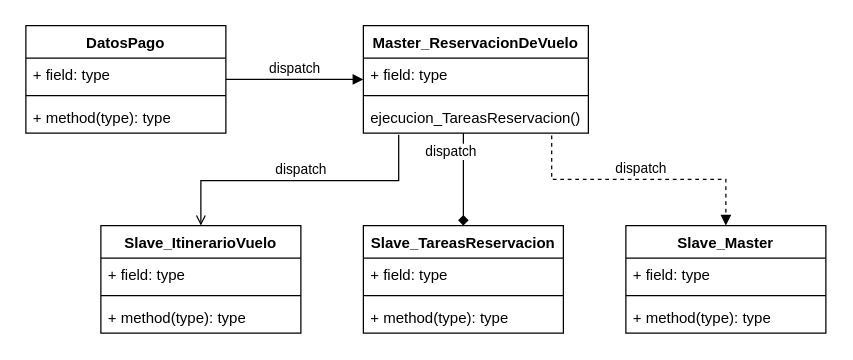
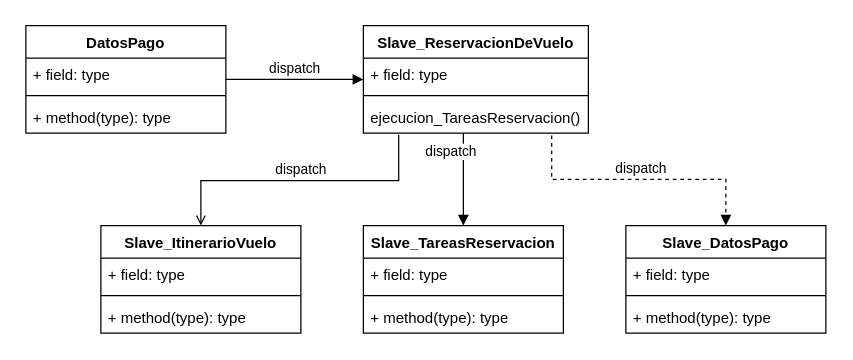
  <mxCell id="0" />
  <mxCell id="1" parent="0" />
- <mxCell id="2" value="Master_ReservacionDeVuelo" style="swimlane;fontStyle=1;align=center;verticalAlign=top;childLayout=stackLayout;horizontal=1;startSize=26;horizontalStack=0;resizeParent=1;resizeParentMax=0;resizeLast=0;collapsible=1;marginBottom=0;whiteSpace=wrap;html=1;" vertex="1" parent="1"><mxGeometry x="290" y="20" width="180" height="86" as="geometry" /></mxCell>
+ <mxCell id="2" value="Slave_ReservacionDeVuelo" style="swimlane;fontStyle=1;align=center;verticalAlign=top;childLayout=stackLayout;horizontal=1;startSize=26;horizontalStack=0;resizeParent=1;resizeParentMax=0;resizeLast=0;collapsible=1;marginBottom=0;whiteSpace=wrap;html=1;" vertex="1" parent="1"><mxGeometry x="290" y="20" width="180" height="86" as="geometry" /></mxCell>
  <mxCell id="3" value="+ field: type" style="text;strokeColor=none;fillColor=none;align=left;verticalAlign=top;spacingLeft=4;spacingRight=4;overflow=hidden;rotatable=0;points=[[0,0.5],[1,0.5]];portConstraint=eastwest;whiteSpace=wrap;html=1;" vertex="1" parent="2"><mxGeometry y="26" width="180" height="26" as="geometry" /></mxCell>
  <mxCell id="4" value="" style="line;strokeWidth=1;fillColor=none;align=left;verticalAlign=middle;spacingTop=-1;spacingLeft=3;spacingRight=3;rotatable=0;labelPosition=right;points=[];portConstraint=eastwest;strokeColor=inherit;" vertex="1" parent="2"><mxGeometry y="52" width="180" height="8" as="geometry" /></mxCell>
  <mxCell id="5" value="ejecucion_TareasReservacion()" style="text;strokeColor=none;fillColor=none;align=left;verticalAlign=top;spacingLeft=4;spacingRight=4;overflow=hidden;rotatable=0;points=[[0,0.5],[1,0.5]];portConstraint=eastwest;whiteSpace=wrap;html=1;" vertex="1" parent="2"><mxGeometry y="60" width="180" height="26" as="geometry" /></mxCell>
  <mxCell id="6" value="DatosPago" style="swimlane;fontStyle=1;align=center;verticalAlign=top;childLayout=stackLayout;horizontal=1;startSize=26;horizontalStack=0;resizeParent=1;resizeParentMax=0;resizeLast=0;collapsible=1;marginBottom=0;whiteSpace=wrap;html=1;" vertex="1" parent="1"><mxGeometry x="20" y="20" width="160" height="86" as="geometry" /></mxCell>
  <mxCell id="7" value="+ field: type" style="text;strokeColor=none;fillColor=none;align=left;verticalAlign=top;spacingLeft=4;spacingRight=4;overflow=hidden;rotatable=0;points=[[0,0.5],[1,0.5]];portConstraint=eastwest;whiteSpace=wrap;html=1;" vertex="1" parent="6"><mxGeometry y="26" width="160" height="26" as="geometry" /></mxCell>
  <mxCell id="8" value="" style="line;strokeWidth=1;fillColor=none;align=left;verticalAlign=middle;spacingTop=-1;spacingLeft=3;spacingRight=3;rotatable=0;labelPosition=right;points=[];portConstraint=eastwest;strokeColor=inherit;" vertex="1" parent="6"><mxGeometry y="52" width="160" height="8" as="geometry" /></mxCell>
  <mxCell id="9" value="+ method(type): type" style="text;strokeColor=none;fillColor=none;align=left;verticalAlign=top;spacingLeft=4;spacingRight=4;overflow=hidden;rotatable=0;points=[[0,0.5],[1,0.5]];portConstraint=eastwest;whiteSpace=wrap;html=1;" vertex="1" parent="6"><mxGeometry y="60" width="160" height="26" as="geometry" /></mxCell>
  <mxCell id="10" value="Slave_ItinerarioVuelo" style="swimlane;fontStyle=1;align=center;verticalAlign=top;childLayout=stackLayout;horizontal=1;startSize=26;horizontalStack=0;resizeParent=1;resizeParentMax=0;resizeLast=0;collapsible=1;marginBottom=0;whiteSpace=wrap;html=1;" vertex="1" parent="1"><mxGeometry x="80" y="180" width="160" height="86" as="geometry" /></mxCell>
  <mxCell id="11" value="+ field: type" style="text;strokeColor=none;fillColor=none;align=left;verticalAlign=top;spacingLeft=4;spacingRight=4;overflow=hidden;rotatable=0;points=[[0,0.5],[1,0.5]];portConstraint=eastwest;whiteSpace=wrap;html=1;" vertex="1" parent="10"><mxGeometry y="26" width="160" height="26" as="geometry" /></mxCell>
  <mxCell id="12" value="" style="line;strokeWidth=1;fillColor=none;align=left;verticalAlign=middle;spacingTop=-1;spacingLeft=3;spacingRight=3;rotatable=0;labelPosition=right;points=[];portConstraint=eastwest;strokeColor=inherit;" vertex="1" parent="10"><mxGeometry y="52" width="160" height="8" as="geometry" /></mxCell>
  <mxCell id="13" value="+ method(type): type" style="text;strokeColor=none;fillColor=none;align=left;verticalAlign=top;spacingLeft=4;spacingRight=4;overflow=hidden;rotatable=0;points=[[0,0.5],[1,0.5]];portConstraint=eastwest;whiteSpace=wrap;html=1;" vertex="1" parent="10"><mxGeometry y="60" width="160" height="26" as="geometry" /></mxCell>
  <mxCell id="14" value="Slave_TareasReservacion" style="swimlane;fontStyle=1;align=center;verticalAlign=top;childLayout=stackLayout;horizontal=1;startSize=26;horizontalStack=0;resizeParent=1;resizeParentMax=0;resizeLast=0;collapsible=1;marginBottom=0;whiteSpace=wrap;html=1;" vertex="1" parent="1"><mxGeometry x="290" y="180" width="160" height="86" as="geometry" /></mxCell>
  <mxCell id="15" value="+ field: type" style="text;strokeColor=none;fillColor=none;align=left;verticalAlign=top;spacingLeft=4;spacingRight=4;overflow=hidden;rotatable=0;points=[[0,0.5],[1,0.5]];portConstraint=eastwest;whiteSpace=wrap;html=1;" vertex="1" parent="14"><mxGeometry y="26" width="160" height="26" as="geometry" /></mxCell>
  <mxCell id="16" value="" style="line;strokeWidth=1;fillColor=none;align=left;verticalAlign=middle;spacingTop=-1;spacingLeft=3;spacingRight=3;rotatable=0;labelPosition=right;points=[];portConstraint=eastwest;strokeColor=inherit;" vertex="1" parent="14"><mxGeometry y="52" width="160" height="8" as="geometry" /></mxCell>
  <mxCell id="17" value="+ method(type): type" style="text;strokeColor=none;fillColor=none;align=left;verticalAlign=top;spacingLeft=4;spacingRight=4;overflow=hidden;rotatable=0;points=[[0,0.5],[1,0.5]];portConstraint=eastwest;whiteSpace=wrap;html=1;" vertex="1" parent="14"><mxGeometry y="60" width="160" height="26" as="geometry" /></mxCell>
- <mxCell id="18" value="Slave_Master" style="swimlane;fontStyle=1;align=center;verticalAlign=top;childLayout=stackLayout;horizontal=1;startSize=26;horizontalStack=0;resizeParent=1;resizeParentMax=0;resizeLast=0;collapsible=1;marginBottom=0;whiteSpace=wrap;html=1;" vertex="1" parent="1"><mxGeometry x="500" y="180" width="160" height="86" as="geometry" /></mxCell>
+ <mxCell id="18" value="Slave_DatosPago" style="swimlane;fontStyle=1;align=center;verticalAlign=top;childLayout=stackLayout;horizontal=1;startSize=26;horizontalStack=0;resizeParent=1;resizeParentMax=0;resizeLast=0;collapsible=1;marginBottom=0;whiteSpace=wrap;html=1;" vertex="1" parent="1"><mxGeometry x="500" y="180" width="160" height="86" as="geometry" /></mxCell>
  <mxCell id="19" value="+ field: type" style="text;strokeColor=none;fillColor=none;align=left;verticalAlign=top;spacingLeft=4;spacingRight=4;overflow=hidden;rotatable=0;points=[[0,0.5],[1,0.5]];portConstraint=eastwest;whiteSpace=wrap;html=1;" vertex="1" parent="18"><mxGeometry y="26" width="160" height="26" as="geometry" /></mxCell>
  <mxCell id="20" value="" style="line;strokeWidth=1;fillColor=none;align=left;verticalAlign=middle;spacingTop=-1;spacingLeft=3;spacingRight=3;rotatable=0;labelPosition=right;points=[];portConstraint=eastwest;strokeColor=inherit;" vertex="1" parent="18"><mxGeometry y="52" width="160" height="8" as="geometry" /></mxCell>
  <mxCell id="21" value="+ method(type): type" style="text;strokeColor=none;fillColor=none;align=left;verticalAlign=top;spacingLeft=4;spacingRight=4;overflow=hidden;rotatable=0;points=[[0,0.5],[1,0.5]];portConstraint=eastwest;whiteSpace=wrap;html=1;" vertex="1" parent="18"><mxGeometry y="60" width="160" height="26" as="geometry" /></mxCell>
  <mxCell id="22" value="dispatch" style="html=1;verticalAlign=bottom;endArrow=block;edgeStyle=elbowEdgeStyle;elbow=vertical;curved=0;rounded=0;" edge="1" parent="1"><mxGeometry width="80" relative="1" as="geometry"><mxPoint x="180" y="63" as="sourcePoint" /><mxPoint x="290" y="62.5" as="targetPoint" /></mxGeometry></mxCell>
  <mxCell id="23" value="dispatch" style="html=1;verticalAlign=bottom;endArrow=open;edgeStyle=elbowEdgeStyle;elbow=vertical;curved=0;rounded=0;exitX=0.157;exitY=1.051;exitDx=0;exitDy=0;exitPerimeter=0;" edge="1" parent="1" source="5" target="10"><mxGeometry width="80" relative="1" as="geometry"><mxPoint x="280" y="130" as="sourcePoint" /><mxPoint x="360" y="130" as="targetPoint" /><Array as="points"><mxPoint x="160" y="144" /></Array></mxGeometry></mxCell>
  <mxCell id="24" value="dispatch" style="html=1;verticalAlign=bottom;endArrow=block;edgeStyle=elbowEdgeStyle;elbow=vertical;curved=0;rounded=0;entryX=0.5;entryY=0;entryDx=0;entryDy=0;exitX=0.837;exitY=1.072;exitDx=0;exitDy=0;exitPerimeter=0;dashed=1;" edge="1" parent="1" source="5" target="18"><mxGeometry width="80" relative="1" as="geometry"><mxPoint x="400" y="106" as="sourcePoint" /><mxPoint x="480" y="106" as="targetPoint" /><Array as="points"><mxPoint x="410" y="143" /><mxPoint x="410" y="143" /></Array></mxGeometry></mxCell>
- <mxCell id="25" value="dispatch" style="html=1;verticalAlign=bottom;endArrow=diamond;edgeStyle=elbowEdgeStyle;elbow=vertical;curved=0;rounded=0;entryX=0.5;entryY=0;entryDx=0;entryDy=0;" edge="1" parent="1" source="5" target="14"><mxGeometry x="-0.351" y="-10" width="80" relative="1" as="geometry"><mxPoint x="280" y="130" as="sourcePoint" /><mxPoint x="360" y="130" as="targetPoint" /><Array as="points"><mxPoint x="370" y="130" /></Array><mxPoint as="offset" /></mxGeometry></mxCell>
+ <mxCell id="25" value="dispatch" style="html=1;verticalAlign=bottom;endArrow=block;edgeStyle=elbowEdgeStyle;elbow=vertical;curved=0;rounded=0;entryX=0.5;entryY=0;entryDx=0;entryDy=0;" edge="1" parent="1" source="5" target="14"><mxGeometry x="-0.351" y="-10" width="80" relative="1" as="geometry"><mxPoint x="280" y="130" as="sourcePoint" /><mxPoint x="360" y="130" as="targetPoint" /><Array as="points"><mxPoint x="370" y="130" /></Array><mxPoint as="offset" /></mxGeometry></mxCell>
